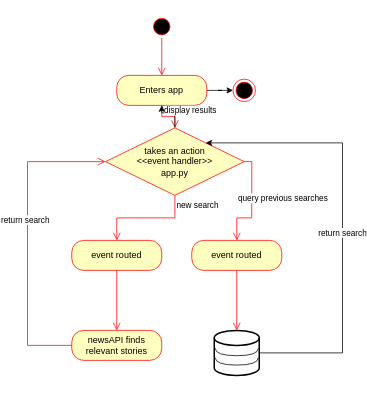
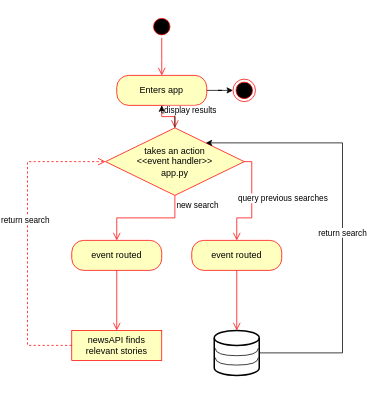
  <mxCell id="0" />
  <mxCell id="1" parent="0" />
  <mxCell id="2" value="" style="ellipse;html=1;shape=startState;fillColor=#000000;strokeColor=#ff0000;" vertex="1" parent="1"><mxGeometry x="184" y="20" width="30" height="30" as="geometry" /></mxCell>
  <mxCell id="3" value="" style="edgeStyle=orthogonalEdgeStyle;html=1;verticalAlign=bottom;endArrow=open;endSize=8;strokeColor=#ff0000;rounded=0;" edge="1" source="2" parent="1" target="5"><mxGeometry relative="1" as="geometry"><mxPoint x="279" y="60" as="targetPoint" /><Array as="points"><mxPoint x="199" y="80" /><mxPoint x="199" y="80" /></Array></mxGeometry></mxCell>
  <mxCell id="4" style="edgeStyle=orthogonalEdgeStyle;rounded=0;orthogonalLoop=1;jettySize=auto;html=1;" edge="1" parent="1" source="5" target="25"><mxGeometry relative="1" as="geometry" /></mxCell>
  <mxCell id="5" value="Enters app" style="rounded=1;whiteSpace=wrap;html=1;arcSize=40;fontColor=#000000;fillColor=#ffffc0;strokeColor=#ff0000;" vertex="1" parent="1"><mxGeometry x="139" y="100" width="120" height="40" as="geometry" /></mxCell>
  <mxCell id="6" value="" style="edgeStyle=orthogonalEdgeStyle;html=1;verticalAlign=bottom;endArrow=open;endSize=8;strokeColor=#ff0000;rounded=0;" edge="1" source="5" parent="1" target="9"><mxGeometry relative="1" as="geometry"><mxPoint x="379" y="220" as="targetPoint" /></mxGeometry></mxCell>
  <mxCell id="7" style="edgeStyle=orthogonalEdgeStyle;rounded=0;orthogonalLoop=1;jettySize=auto;html=1;" edge="1" parent="1" source="9" target="5"><mxGeometry relative="1" as="geometry" /></mxCell>
  <mxCell id="8" value="display results" style="edgeLabel;html=1;align=center;verticalAlign=middle;resizable=0;points=[];" vertex="1" connectable="0" parent="7"><mxGeometry x="0.52" y="-4" relative="1" as="geometry"><mxPoint x="36" as="offset" /></mxGeometry></mxCell>
  <mxCell id="9" value="takes an action&lt;div&gt;&amp;lt;&amp;lt;event handler&amp;gt;&amp;gt;&lt;/div&gt;&lt;div&gt;app.py&lt;/div&gt;" style="rhombus;whiteSpace=wrap;html=1;fontColor=#000000;fillColor=#ffffc0;strokeColor=#ff0000;" vertex="1" parent="1"><mxGeometry x="124" y="170" width="185" height="90" as="geometry" /></mxCell>
  <mxCell id="10" value="query previous searches" style="edgeStyle=orthogonalEdgeStyle;html=1;align=left;verticalAlign=bottom;endArrow=open;endSize=8;strokeColor=#ff0000;rounded=0;exitX=1;exitY=0.5;exitDx=0;exitDy=0;" edge="1" source="9" parent="1" target="18"><mxGeometry y="-20" relative="1" as="geometry"><mxPoint x="299" y="310" as="targetPoint" /><mxPoint as="offset" /></mxGeometry></mxCell>
  <mxCell id="11" value="new search" style="edgeStyle=orthogonalEdgeStyle;html=1;align=left;verticalAlign=top;endArrow=open;endSize=8;strokeColor=#ff0000;rounded=0;" edge="1" source="9" parent="1" target="16"><mxGeometry x="-1" relative="1" as="geometry"><mxPoint x="199" y="320" as="targetPoint" /></mxGeometry></mxCell>
  <mxCell id="12" value="" style="group" vertex="1" connectable="0" parent="1"><mxGeometry x="269" y="440" width="60" height="60" as="geometry" /></mxCell>
  <mxCell id="13" value="" style="strokeWidth=2;html=1;shape=mxgraph.flowchart.database;whiteSpace=wrap;movable=1;resizable=1;rotatable=1;deletable=1;editable=1;locked=0;connectable=1;" vertex="1" parent="12"><mxGeometry width="60" height="60" as="geometry" /></mxCell>
  <mxCell id="14" value="" style="shape=requiredInterface;html=1;verticalLabelPosition=bottom;sketch=0;rotation=90;movable=1;resizable=1;rotatable=1;deletable=1;editable=1;locked=0;connectable=1;" vertex="1" parent="12"><mxGeometry x="25" width="10" height="57.5" as="geometry" /></mxCell>
  <mxCell id="15" value="" style="shape=requiredInterface;html=1;verticalLabelPosition=bottom;sketch=0;rotation=90;movable=1;resizable=1;rotatable=1;deletable=1;editable=1;locked=0;connectable=1;" vertex="1" parent="12"><mxGeometry x="25" y="12.5" width="10" height="57.5" as="geometry" /></mxCell>
  <mxCell id="16" value="event routed" style="rounded=1;whiteSpace=wrap;html=1;arcSize=40;fontColor=#000000;fillColor=#ffffc0;strokeColor=#ff0000;" vertex="1" parent="1"><mxGeometry x="79" y="320" width="120" height="40" as="geometry" /></mxCell>
  <mxCell id="17" value="" style="edgeStyle=orthogonalEdgeStyle;html=1;verticalAlign=bottom;endArrow=open;endSize=8;strokeColor=#ff0000;rounded=0;" edge="1" source="16" parent="1" target="22"><mxGeometry relative="1" as="geometry"><mxPoint x="139" y="420" as="targetPoint" /></mxGeometry></mxCell>
  <mxCell id="18" value="event routed" style="rounded=1;whiteSpace=wrap;html=1;arcSize=40;fontColor=#000000;fillColor=#ffffc0;strokeColor=#ff0000;" vertex="1" parent="1"><mxGeometry x="239" y="320" width="120" height="40" as="geometry" /></mxCell>
  <mxCell id="19" value="" style="edgeStyle=orthogonalEdgeStyle;html=1;verticalAlign=bottom;endArrow=open;endSize=8;strokeColor=#ff0000;rounded=0;" edge="1" source="18" parent="1" target="13"><mxGeometry relative="1" as="geometry"><mxPoint x="269" y="400" as="targetPoint" /><Array as="points" /></mxGeometry></mxCell>
  <mxCell id="20" style="edgeStyle=orthogonalEdgeStyle;rounded=0;orthogonalLoop=1;jettySize=auto;html=1;" edge="1" parent="1" source="13" target="9"><mxGeometry relative="1" as="geometry"><mxPoint x="269" y="210" as="targetPoint" /><Array as="points"><mxPoint x="440" y="470" /><mxPoint x="440" y="190" /><mxPoint x="269" y="190" /><mxPoint x="269" y="220" /></Array></mxGeometry></mxCell>
  <mxCell id="21" value="return search" style="edgeLabel;html=1;align=center;verticalAlign=middle;resizable=0;points=[];" vertex="1" connectable="0" parent="20"><mxGeometry x="-0.05" y="1" relative="1" as="geometry"><mxPoint as="offset" /></mxGeometry></mxCell>
- <mxCell id="22" value="newsAPI finds relevant stories" style="rounded=1;whiteSpace=wrap;html=1;arcSize=40;fontColor=#000000;fillColor=#ffffc0;strokeColor=#ff0000;" vertex="1" parent="1"><mxGeometry x="79" y="440" width="120" height="40" as="geometry" /></mxCell>
- <mxCell id="23" value="" style="edgeStyle=orthogonalEdgeStyle;html=1;verticalAlign=bottom;endArrow=open;endSize=8;strokeColor=#ff0000;rounded=0;" edge="1" source="22" parent="1" target="9"><mxGeometry relative="1" as="geometry"><mxPoint x="29" y="40" as="targetPoint" /><Array as="points"><mxPoint x="20" y="460" /><mxPoint x="20" y="215" /></Array></mxGeometry></mxCell>
+ <mxCell id="22" value="newsAPI finds relevant stories" style="whiteSpace=wrap;html=1;arcSize=40;fontColor=#000000;fillColor=#ffffc0;strokeColor=#ff0000;rounded=0;" vertex="1" parent="1"><mxGeometry x="79" y="440" width="120" height="40" as="geometry" /></mxCell>
+ <mxCell id="23" value="" style="edgeStyle=orthogonalEdgeStyle;html=1;verticalAlign=bottom;endArrow=open;endSize=8;strokeColor=#ff0000;rounded=0;dashed=1;" edge="1" source="22" parent="1" target="9"><mxGeometry relative="1" as="geometry"><mxPoint x="29" y="40" as="targetPoint" /><Array as="points"><mxPoint x="20" y="460" /><mxPoint x="20" y="215" /></Array></mxGeometry></mxCell>
  <mxCell id="24" value="return search" style="edgeLabel;html=1;align=center;verticalAlign=middle;resizable=0;points=[];" vertex="1" connectable="0" parent="23"><mxGeometry x="0.113" y="4" relative="1" as="geometry"><mxPoint as="offset" /></mxGeometry></mxCell>
  <mxCell id="25" value="" style="ellipse;html=1;shape=endState;fillColor=#000000;strokeColor=#ff0000;" vertex="1" parent="1"><mxGeometry x="294" y="105" width="30" height="30" as="geometry" /></mxCell>
